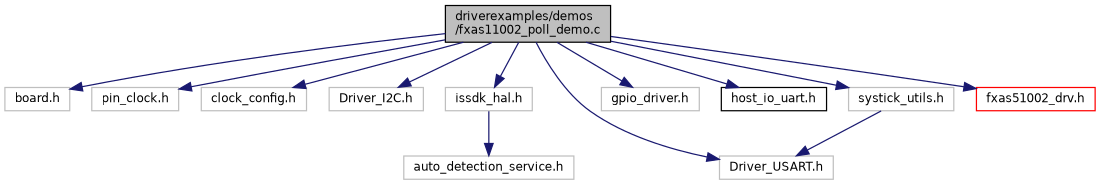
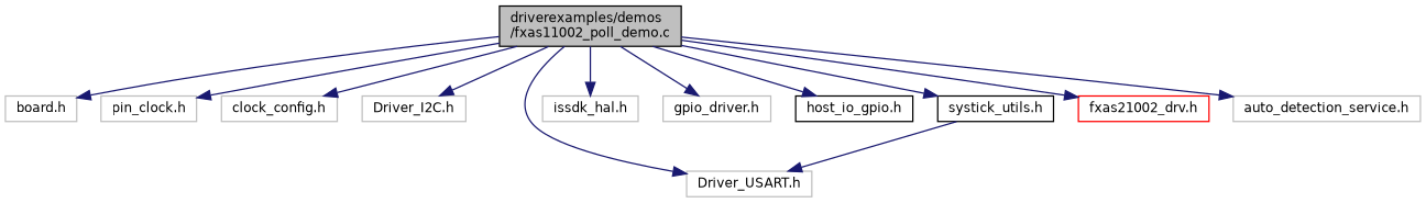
  digraph {
    node [color=grey75 fillcolor=white fontname=Helvetica fontsize=10 shape=record style=filled]
    edge [color=midnightblue fontname=Helvetica fontsize=10 labelfontname=Helvetica labelfontsize=10 style=solid]
    n1 [color=black fillcolor=grey75 fontcolor=black height=0.2 label="driverexamples/demos\l/fxas11002_poll_demo.c" width=0.4]
    n2 [height=0.2 label="board.h" width=0.4]
    n3 [height=0.2 label="pin_clock.h" width=0.4]
    n4 [height=0.2 label="clock_config.h" width=0.4]
    n5 [height=0.2 label="Driver_I2C.h" width=0.4]
    n6 [height=0.2 label="Driver_USART.h" width=0.4]
    n7 [height=0.2 label="issdk_hal.h" width=0.4]
    n8 [height=0.2 label="gpio_driver.h" width=0.4]
-   n9 [color=black height=0.2 label="host_io_uart.h" width=0.4]
-   n10 [height=0.2 label="systick_utils.h" width=0.4]
-   n11 [color=red height=0.2 label="fxas51002_drv.h" width=0.4]
+   n9 [color=black height=0.2 label="host_io_gpio.h" width=0.4]
+   n10 [color=black height=0.2 label="systick_utils.h" width=0.4]
+   n11 [color=red height=0.2 label="fxas21002_drv.h" width=0.4]
    n12 [height=0.2 label="auto_detection_service.h" width=0.4]
    n1 -> n2
    n1 -> n3
    n1 -> n4
    n1 -> n5
    n1 -> n6
    n1 -> n7
    n1 -> n8
    n1 -> n9
    n1 -> n10
    n1 -> n11
-   n7 -> n12
+   n1 -> n12
    n10 -> n6
  }
